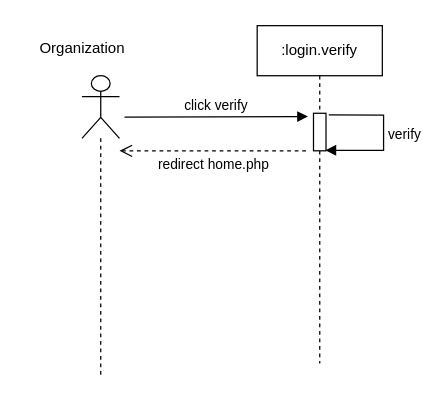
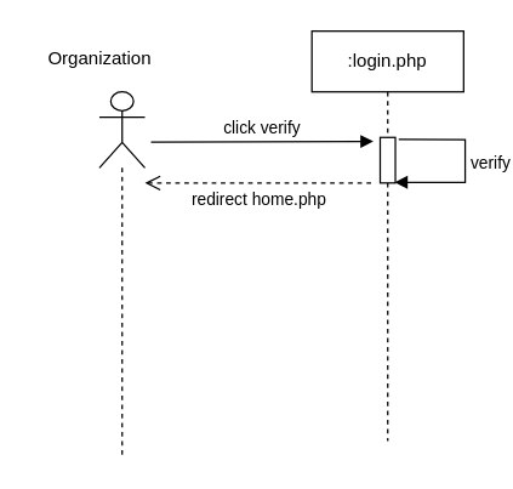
  <mxCell id="0" />
  <mxCell id="1" parent="0" />
- <mxCell id="2" value=":login.verify" style="shape=umlLifeline;perimeter=lifelinePerimeter;whiteSpace=wrap;html=1;container=0;collapsible=0;recursiveResize=0;outlineConnect=0;" parent="1" vertex="1"><mxGeometry x="205" y="20" width="100" height="270" as="geometry" /></mxCell>
+ <mxCell id="2" value=":login.php" style="shape=umlLifeline;perimeter=lifelinePerimeter;whiteSpace=wrap;html=1;container=0;collapsible=0;recursiveResize=0;outlineConnect=0;" parent="1" vertex="1"><mxGeometry x="205" y="20" width="100" height="270" as="geometry" /></mxCell>
  <mxCell id="3" value="click verify" style="html=1;verticalAlign=bottom;endArrow=block;rounded=0;elbow=vertical;entryX=-0.44;entryY=0.086;entryDx=0;entryDy=0;entryPerimeter=0;" parent="1" target="6" edge="1"><mxGeometry width="80" relative="1" as="geometry"><mxPoint x="99" y="93" as="sourcePoint" /><mxPoint x="239" y="90" as="targetPoint" /></mxGeometry></mxCell>
  <mxCell id="4" value="" style="shape=umlLifeline;participant=umlActor;perimeter=lifelinePerimeter;whiteSpace=wrap;html=1;container=0;collapsible=0;recursiveResize=0;verticalAlign=top;spacingTop=36;outlineConnect=0;fontFamily=Helvetica;fontSize=12;fontColor=default;align=center;strokeColor=default;fillColor=default;size=50;" parent="1" vertex="1"><mxGeometry x="65" y="60" width="30" height="240" as="geometry" /></mxCell>
  <mxCell id="5" value="Organization" style="text;html=1;align=center;verticalAlign=middle;resizable=0;points=[];autosize=1;strokeColor=none;fillColor=none;container=0;" parent="1" vertex="1"><mxGeometry x="20" y="22.5" width="90" height="30" as="geometry" /></mxCell>
  <mxCell id="6" value="" style="html=1;points=[];perimeter=orthogonalPerimeter;container=0;" parent="1" vertex="1"><mxGeometry x="250" y="90" width="10" height="30" as="geometry" /></mxCell>
  <mxCell id="7" value="&lt;font style=&quot;font-size: 11px;&quot;&gt;verify&lt;/font&gt;" style="edgeStyle=orthogonalEdgeStyle;html=1;align=left;spacingLeft=2;endArrow=block;rounded=0;exitX=1.22;exitY=0.045;exitDx=0;exitDy=0;exitPerimeter=0;entryX=0.953;entryY=0.985;entryDx=0;entryDy=0;entryPerimeter=0;" parent="1" source="6" target="6" edge="1"><mxGeometry relative="1" as="geometry"><mxPoint x="240" y="99.313" as="sourcePoint" /><Array as="points"><mxPoint x="306" y="91" /><mxPoint x="306" y="120" /></Array><mxPoint x="236" y="117.934" as="targetPoint" /></mxGeometry></mxCell>
  <mxCell id="8" value="redirect home.php" style="html=1;verticalAlign=bottom;endArrow=open;dashed=1;endSize=8;rounded=0;elbow=vertical;" parent="1" edge="1"><mxGeometry x="-0.007" y="20" relative="1" as="geometry"><mxPoint x="244" y="120.13" as="sourcePoint" /><mxPoint x="95" y="119.997" as="targetPoint" /><mxPoint as="offset" /><Array as="points"><mxPoint x="210" y="120.13" /></Array></mxGeometry></mxCell>
